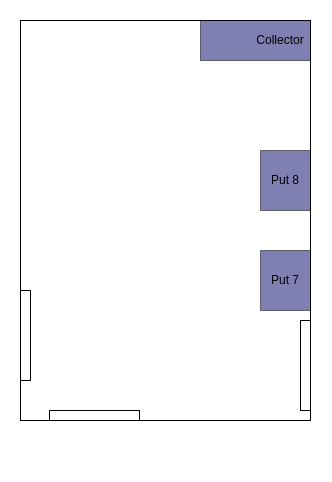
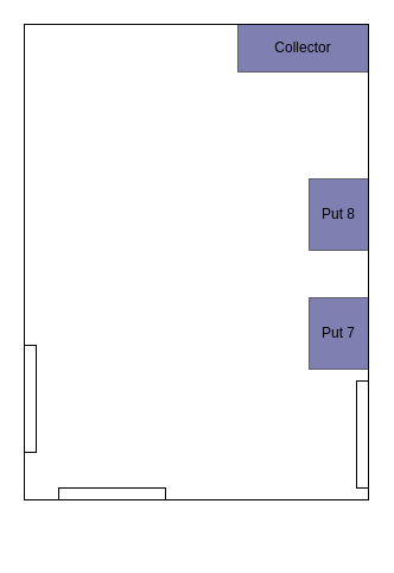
  <mxCell id="0" />
  <mxCell id="1" parent="0" />
  <mxCell id="2" value="" style="group" parent="1" vertex="1" connectable="0"><mxGeometry x="20" y="20" width="290" height="440" as="geometry" /></mxCell>
  <mxCell id="3" value="" style="rounded=0;whiteSpace=wrap;html=1;" parent="2" vertex="1"><mxGeometry width="290" height="400" as="geometry" /></mxCell>
  <mxCell id="4" value="" style="rounded=0;whiteSpace=wrap;html=1;fillColor=none;" parent="2" vertex="1"><mxGeometry y="270" width="10" height="90" as="geometry" /></mxCell>
  <mxCell id="5" value="" style="rounded=0;whiteSpace=wrap;html=1;fillColor=none;rotation=-90;" parent="2" vertex="1"><mxGeometry x="69" y="350" width="10" height="90" as="geometry" /></mxCell>
  <mxCell id="6" value="" style="rounded=0;whiteSpace=wrap;html=1;fillColor=none;" parent="2" vertex="1"><mxGeometry x="280" y="300" width="10" height="90" as="geometry" /></mxCell>
  <mxCell id="7" value="" style="rounded=0;whiteSpace=wrap;html=1;fillColor=#000066;opacity=50;" vertex="1" parent="2"><mxGeometry x="180" width="110" height="40" as="geometry" /></mxCell>
- <mxCell id="8" value="Collector" style="text;html=1;strokeColor=none;fillColor=none;align=center;verticalAlign=middle;whiteSpace=wrap;rounded=0;opacity=50;" vertex="1" parent="2"><mxGeometry x="240" y="10" width="40" height="20" as="geometry" /></mxCell>
+ <mxCell id="8" value="Collector" style="text;html=1;strokeColor=none;fillColor=none;align=center;verticalAlign=middle;whiteSpace=wrap;rounded=0;opacity=50;" vertex="1" parent="2"><mxGeometry x="215" y="10" width="40" height="20" as="geometry" /></mxCell>
  <mxCell id="9" value="" style="rounded=0;whiteSpace=wrap;html=1;fillColor=#000066;opacity=50;" vertex="1" parent="2"><mxGeometry x="240" y="130" width="50" height="60" as="geometry" /></mxCell>
  <mxCell id="10" value="" style="rounded=0;whiteSpace=wrap;html=1;fillColor=#000066;opacity=50;" vertex="1" parent="2"><mxGeometry x="240" y="230" width="50" height="60" as="geometry" /></mxCell>
  <mxCell id="11" value="Put 8" style="text;html=1;strokeColor=none;fillColor=none;align=center;verticalAlign=middle;whiteSpace=wrap;rounded=0;opacity=50;" vertex="1" parent="2"><mxGeometry x="245" y="150" width="40" height="20" as="geometry" /></mxCell>
  <mxCell id="12" value="Put 7" style="text;html=1;strokeColor=none;fillColor=none;align=center;verticalAlign=middle;whiteSpace=wrap;rounded=0;opacity=50;" vertex="1" parent="2"><mxGeometry x="245" y="250" width="40" height="20" as="geometry" /></mxCell>
